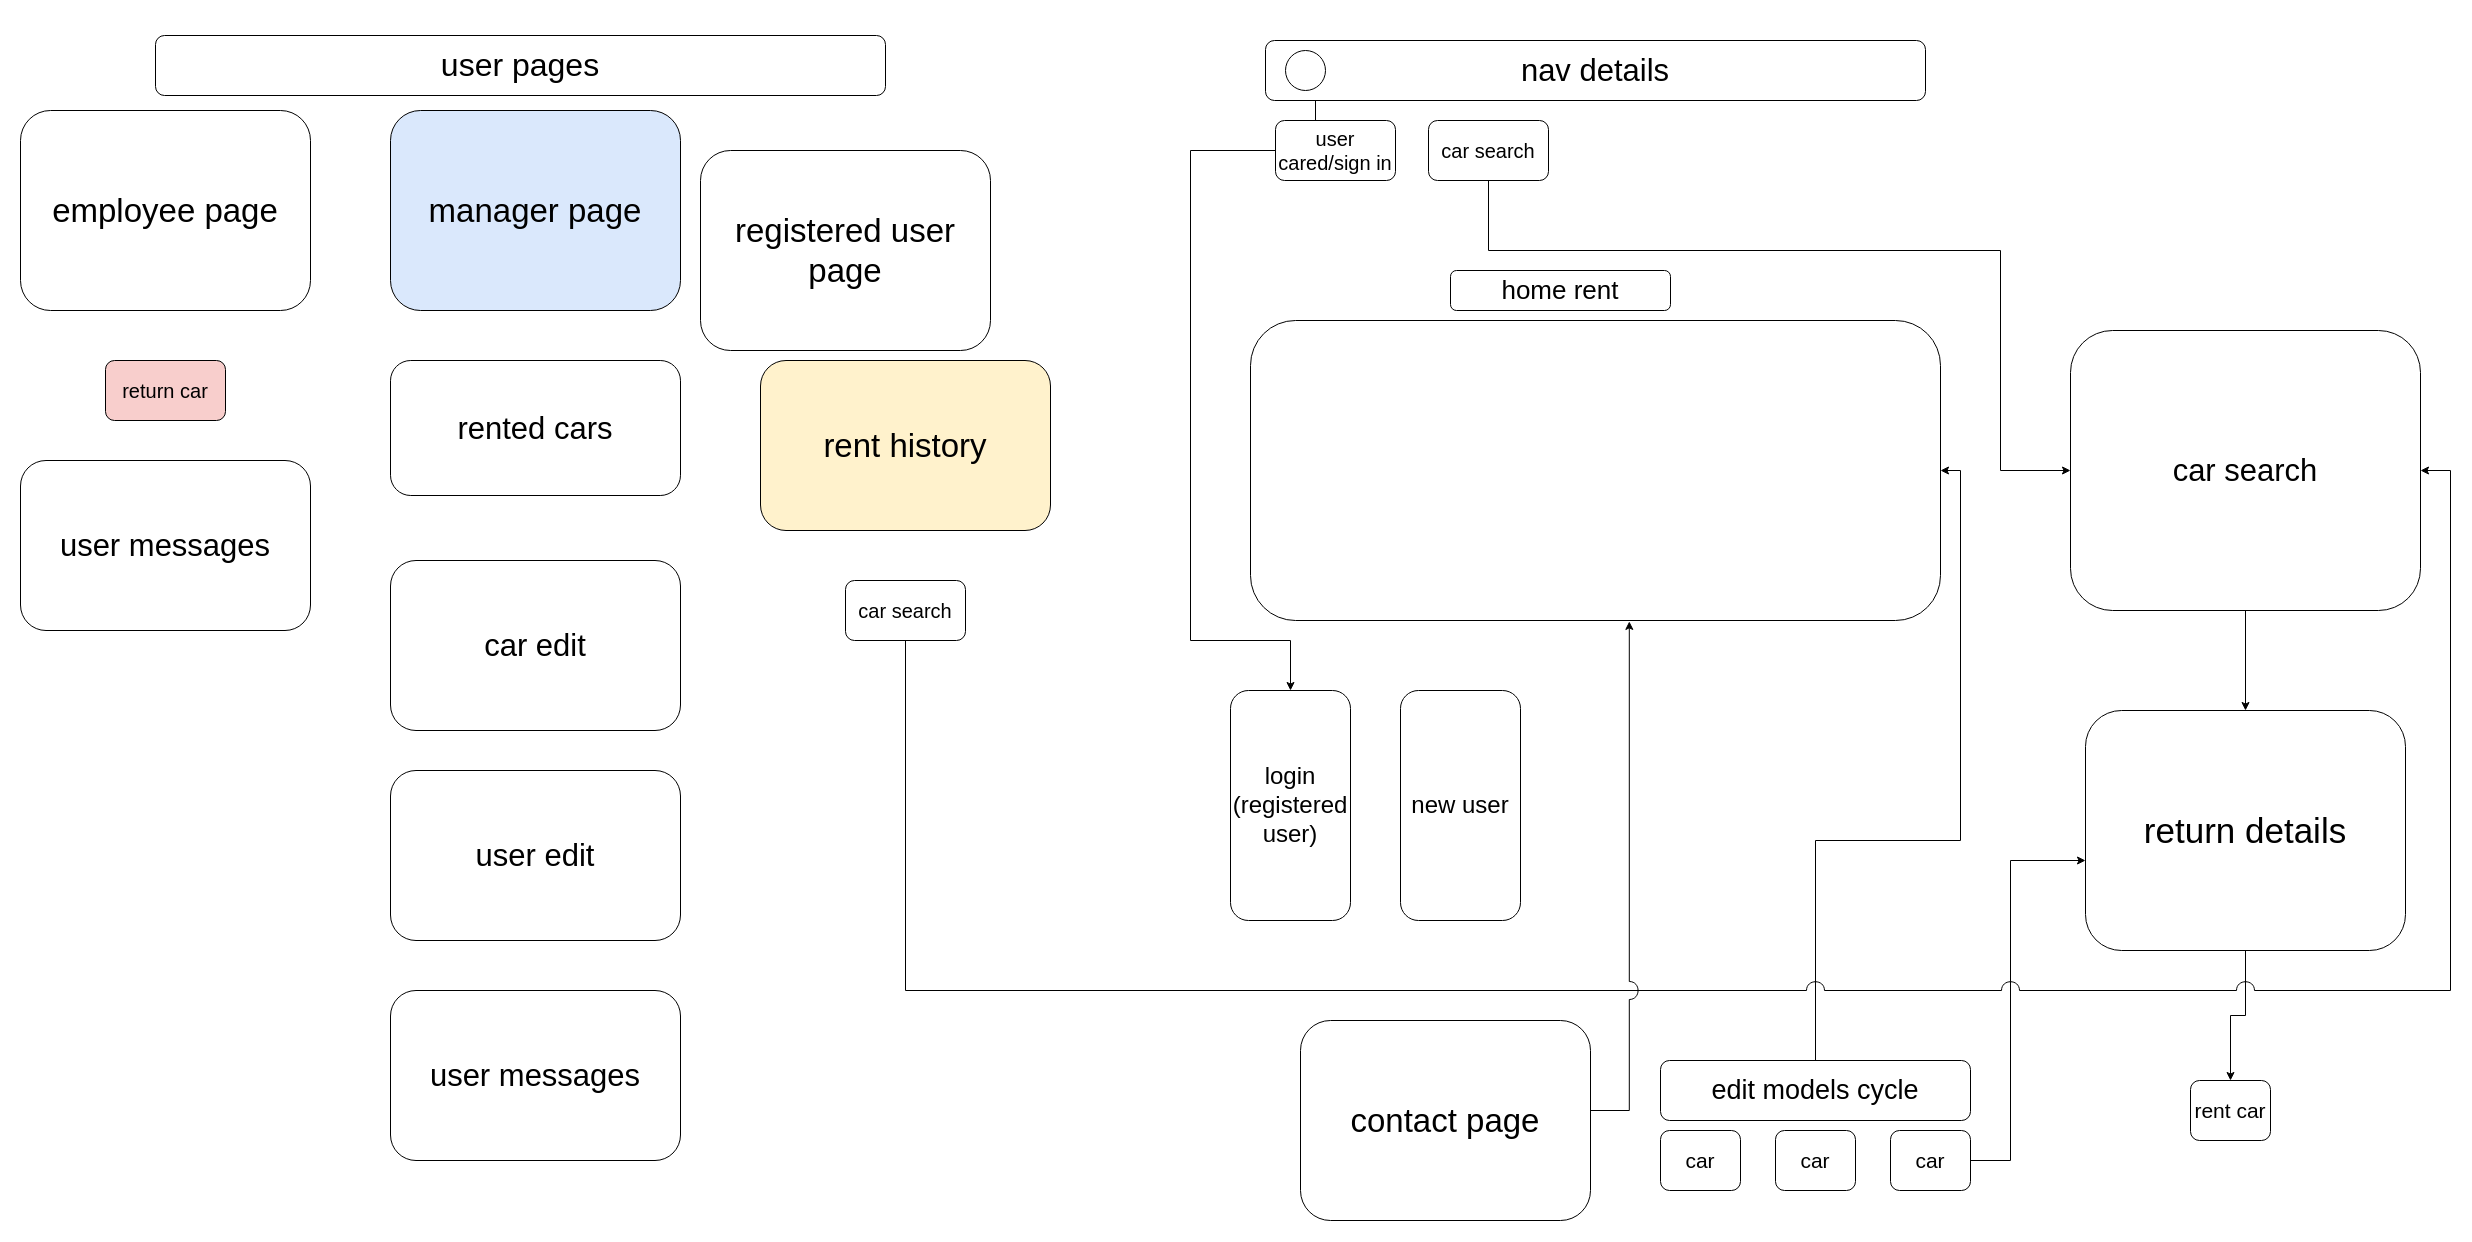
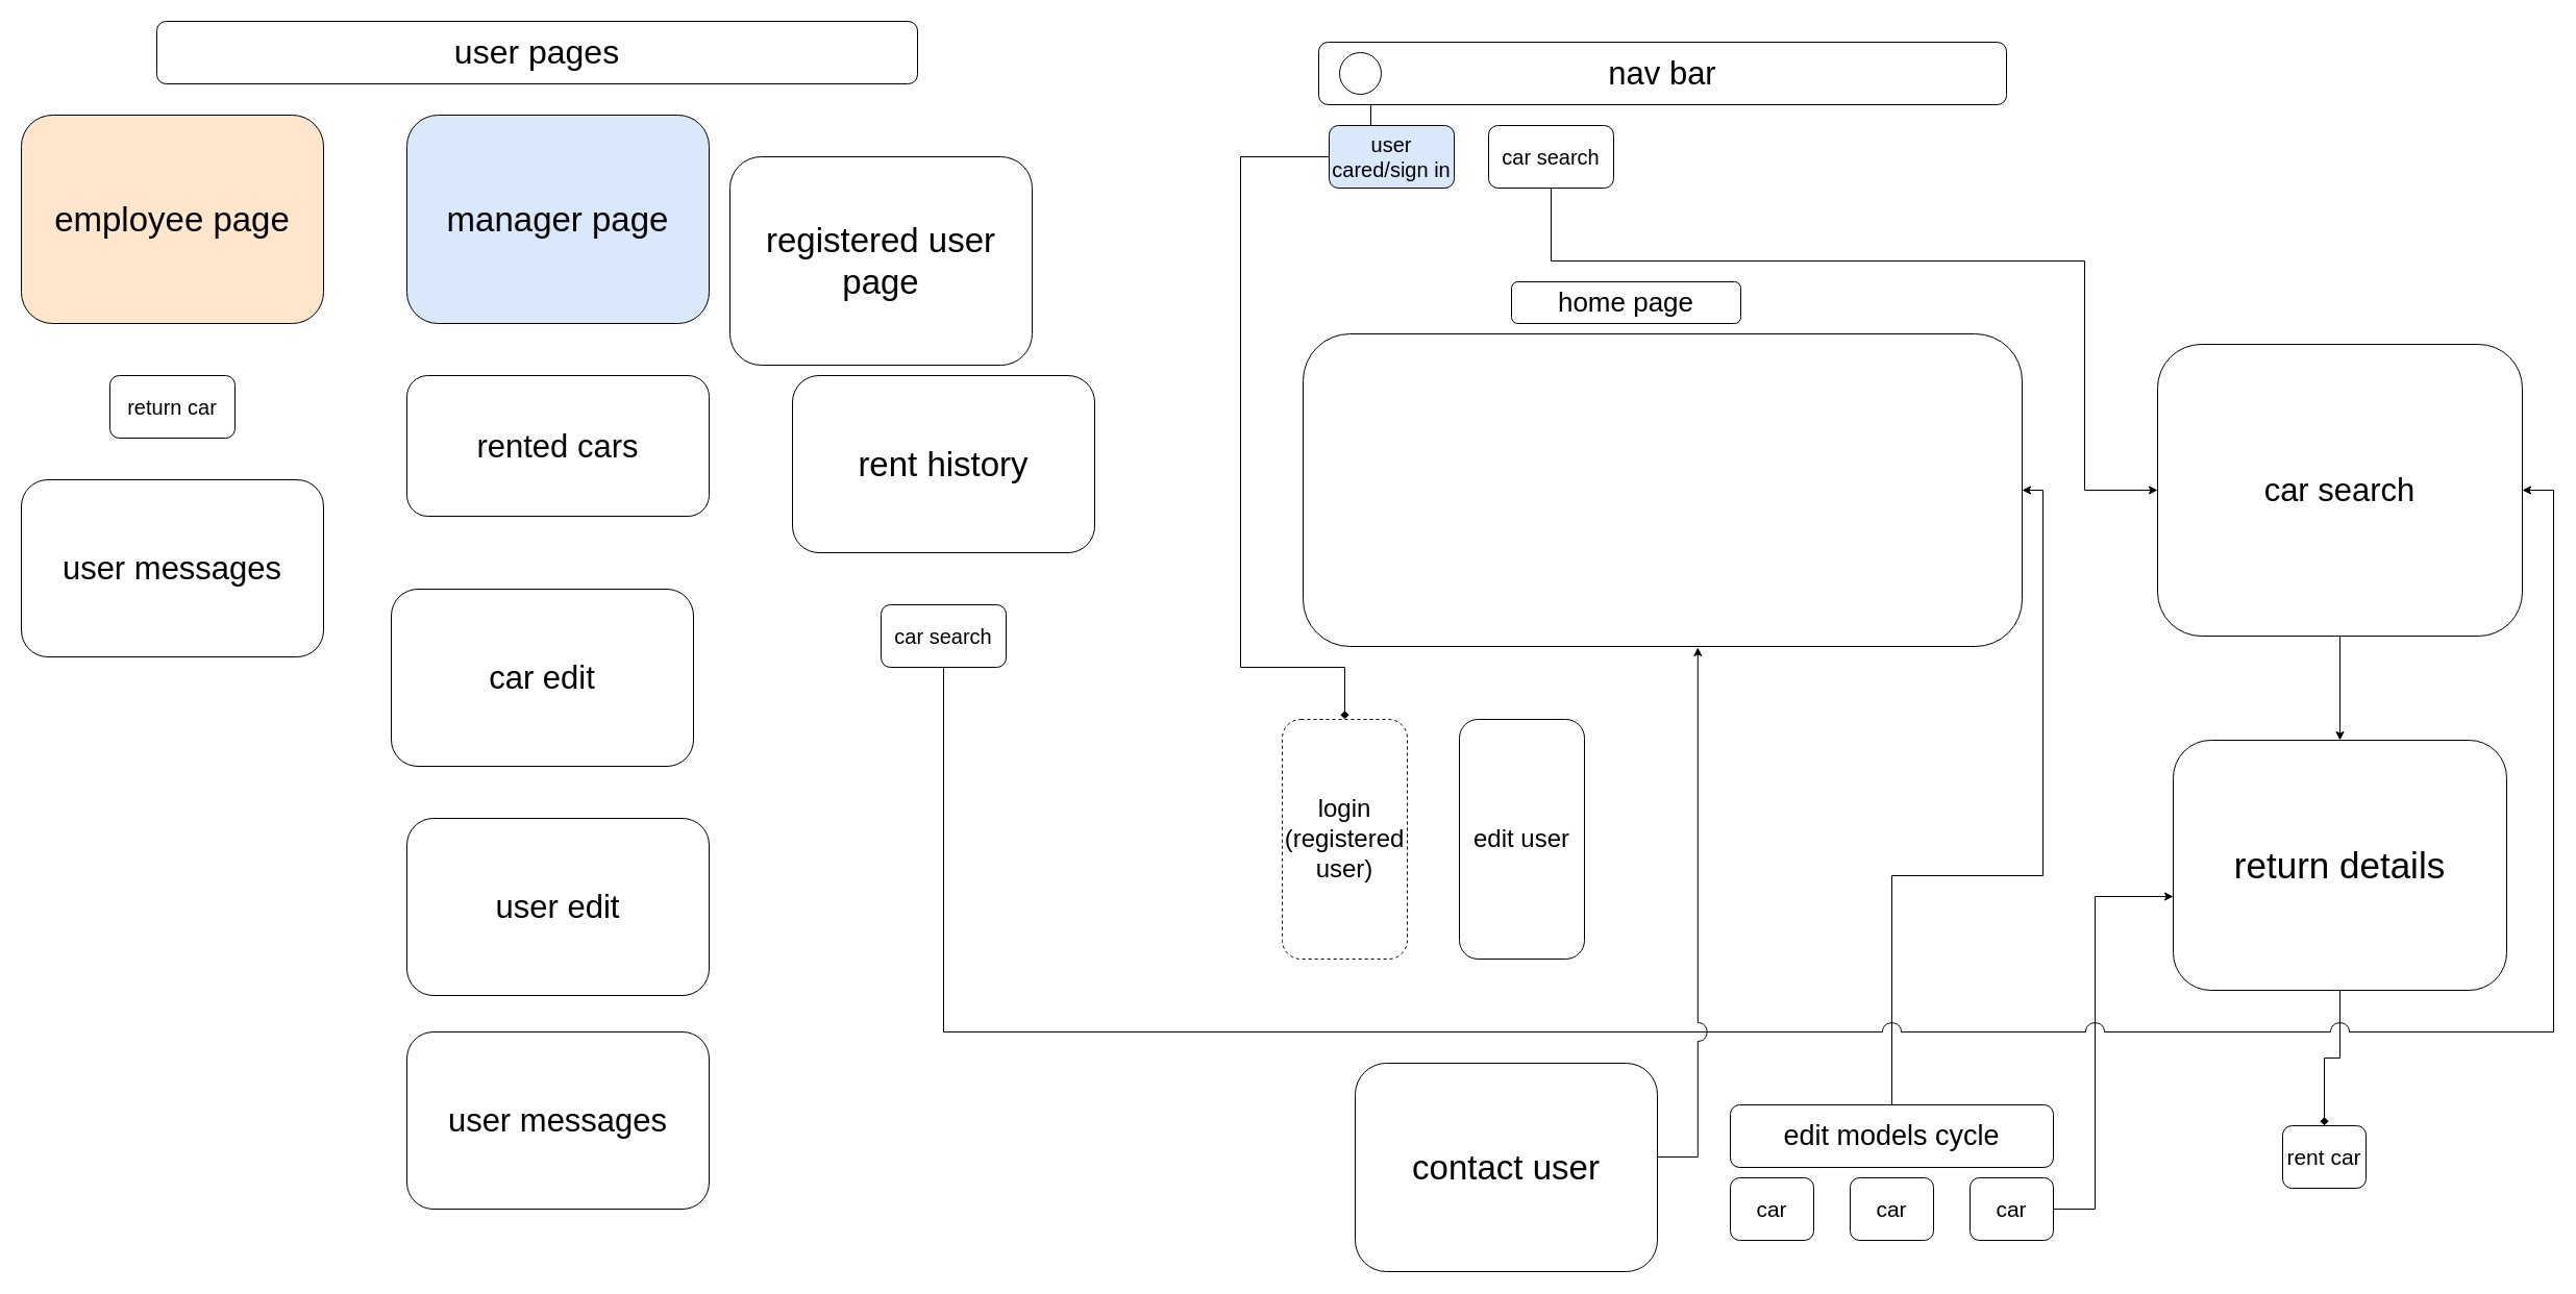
  <mxCell id="0" />
  <mxCell id="1" parent="0" />
  <mxCell id="2" value="" style="rounded=1;whiteSpace=wrap;html=1;align=center;" vertex="1" parent="1"><mxGeometry x="1250" y="320" width="690" height="300" as="geometry" /></mxCell>
- <mxCell id="3" value="&lt;font style=&quot;font-size: 24px&quot;&gt;login (registered user)&lt;/font&gt;" style="rounded=1;whiteSpace=wrap;html=1;" vertex="1" parent="1"><mxGeometry x="1230" y="690" width="120" height="230" as="geometry" /></mxCell>
- <mxCell id="4" value="&lt;font style=&quot;font-size: 24px&quot;&gt;new user&lt;/font&gt;" style="rounded=1;whiteSpace=wrap;html=1;" vertex="1" parent="1"><mxGeometry x="1400" y="690" width="120" height="230" as="geometry" /></mxCell>
+ <mxCell id="3" value="&lt;font style=&quot;font-size: 24px&quot;&gt;login (registered user)&lt;/font&gt;" style="rounded=1;whiteSpace=wrap;html=1;dashed=1;" vertex="1" parent="1"><mxGeometry x="1230" y="690" width="120" height="230" as="geometry" /></mxCell>
+ <mxCell id="4" value="&lt;font style=&quot;font-size: 24px&quot;&gt;edit user&lt;/font&gt;" style="rounded=1;whiteSpace=wrap;html=1;" vertex="1" parent="1"><mxGeometry x="1400" y="690" width="120" height="230" as="geometry" /></mxCell>
  <mxCell id="5" style="edgeStyle=orthogonalEdgeStyle;rounded=0;orthogonalLoop=1;jettySize=auto;html=1;entryX=0.069;entryY=0.989;entryDx=0;entryDy=0;entryPerimeter=0;" edge="1" parent="1" target="9"><mxGeometry relative="1" as="geometry"><mxPoint x="1315" y="120" as="sourcePoint" /><Array as="points"><mxPoint x="1315" y="90" /><mxPoint x="1311" y="90" /></Array></mxGeometry></mxCell>
- <mxCell id="6" style="edgeStyle=orthogonalEdgeStyle;rounded=0;jumpStyle=arc;jumpSize=18;orthogonalLoop=1;jettySize=auto;html=1;entryX=0.5;entryY=0;entryDx=0;entryDy=0;" edge="1" parent="1" source="7" target="3"><mxGeometry relative="1" as="geometry"><Array as="points"><mxPoint x="1190" y="150" /><mxPoint x="1190" y="640" /><mxPoint x="1290" y="640" /></Array></mxGeometry></mxCell>
- <mxCell id="7" value="&lt;font style=&quot;font-size: 20px&quot;&gt;user cared/sign in&lt;/font&gt;" style="rounded=1;whiteSpace=wrap;html=1;" vertex="1" parent="1"><mxGeometry x="1275" y="120" width="120" height="60" as="geometry" /></mxCell>
- <mxCell id="8" value="&lt;font style=&quot;font-size: 26px&quot;&gt;home rent&lt;/font&gt;" style="rounded=1;whiteSpace=wrap;html=1;" vertex="1" parent="1"><mxGeometry x="1450" y="270" width="220" height="40" as="geometry" /></mxCell>
- <mxCell id="9" value="&lt;font style=&quot;font-size: 31px&quot;&gt;nav details&lt;/font&gt;" style="rounded=1;whiteSpace=wrap;html=1;" vertex="1" parent="1"><mxGeometry x="1265" y="40" width="660" height="60" as="geometry" /></mxCell>
+ <mxCell id="6" style="edgeStyle=orthogonalEdgeStyle;rounded=0;jumpStyle=arc;jumpSize=18;orthogonalLoop=1;jettySize=auto;html=1;entryX=0.5;entryY=0;entryDx=0;entryDy=0;endArrow=diamond;" edge="1" parent="1" source="7" target="3"><mxGeometry relative="1" as="geometry"><Array as="points"><mxPoint x="1190" y="150" /><mxPoint x="1190" y="640" /><mxPoint x="1290" y="640" /></Array></mxGeometry></mxCell>
+ <mxCell id="7" value="&lt;font style=&quot;font-size: 20px&quot;&gt;user cared/sign in&lt;/font&gt;" style="rounded=1;whiteSpace=wrap;html=1;fillColor=#dae8fc;" vertex="1" parent="1"><mxGeometry x="1275" y="120" width="120" height="60" as="geometry" /></mxCell>
+ <mxCell id="8" value="&lt;font style=&quot;font-size: 26px&quot;&gt;home page&lt;/font&gt;" style="rounded=1;whiteSpace=wrap;html=1;" vertex="1" parent="1"><mxGeometry x="1450" y="270" width="220" height="40" as="geometry" /></mxCell>
+ <mxCell id="9" value="&lt;font style=&quot;font-size: 31px&quot;&gt;nav bar&lt;/font&gt;" style="rounded=1;whiteSpace=wrap;html=1;" vertex="1" parent="1"><mxGeometry x="1265" y="40" width="660" height="60" as="geometry" /></mxCell>
  <mxCell id="10" style="edgeStyle=orthogonalEdgeStyle;rounded=0;orthogonalLoop=1;jettySize=auto;html=1;entryX=1;entryY=0.5;entryDx=0;entryDy=0;" edge="1" parent="1" source="11" target="2"><mxGeometry relative="1" as="geometry" /></mxCell>
  <mxCell id="11" value="&lt;font style=&quot;font-size: 27px&quot;&gt;edit models cycle&lt;/font&gt;" style="rounded=1;whiteSpace=wrap;html=1;" vertex="1" parent="1"><mxGeometry x="1660" y="1060" width="310" height="60" as="geometry" /></mxCell>
  <mxCell id="12" value="&lt;font style=&quot;font-size: 21px&quot;&gt;car&lt;/font&gt;" style="rounded=1;whiteSpace=wrap;html=1;" vertex="1" parent="1"><mxGeometry x="1660" y="1130" width="80" height="60" as="geometry" /></mxCell>
  <mxCell id="13" value="&lt;font style=&quot;font-size: 21px&quot;&gt;car&lt;/font&gt;" style="rounded=1;whiteSpace=wrap;html=1;" vertex="1" parent="1"><mxGeometry x="1775" y="1130" width="80" height="60" as="geometry" /></mxCell>
  <mxCell id="14" style="edgeStyle=orthogonalEdgeStyle;rounded=0;orthogonalLoop=1;jettySize=auto;html=1;" edge="1" parent="1" source="15" target="22"><mxGeometry relative="1" as="geometry"><Array as="points"><mxPoint x="2010" y="1160" /><mxPoint x="2010" y="860" /></Array></mxGeometry></mxCell>
  <mxCell id="15" value="&lt;font style=&quot;font-size: 21px&quot;&gt;car&lt;/font&gt;" style="rounded=1;whiteSpace=wrap;html=1;" vertex="1" parent="1"><mxGeometry x="1890" y="1130" width="80" height="60" as="geometry" /></mxCell>
  <mxCell id="16" value="" style="ellipse;whiteSpace=wrap;html=1;aspect=fixed;" vertex="1" parent="1"><mxGeometry x="1285" y="50" width="40" height="40" as="geometry" /></mxCell>
  <mxCell id="17" style="edgeStyle=orthogonalEdgeStyle;rounded=0;orthogonalLoop=1;jettySize=auto;html=1;entryX=0;entryY=0.5;entryDx=0;entryDy=0;" edge="1" parent="1" source="18" target="20"><mxGeometry relative="1" as="geometry"><Array as="points"><mxPoint x="1488" y="250" /><mxPoint x="2000" y="250" /><mxPoint x="2000" y="470" /></Array></mxGeometry></mxCell>
  <mxCell id="18" value="&lt;font style=&quot;font-size: 20px&quot;&gt;car search&lt;/font&gt;" style="rounded=1;whiteSpace=wrap;html=1;" vertex="1" parent="1"><mxGeometry x="1428" y="120" width="120" height="60" as="geometry" /></mxCell>
  <mxCell id="19" style="edgeStyle=orthogonalEdgeStyle;rounded=0;orthogonalLoop=1;jettySize=auto;html=1;" edge="1" parent="1" source="20" target="22"><mxGeometry relative="1" as="geometry" /></mxCell>
  <mxCell id="20" value="&lt;font style=&quot;font-size: 31px&quot;&gt;car search&lt;/font&gt;" style="rounded=1;whiteSpace=wrap;html=1;" vertex="1" parent="1"><mxGeometry x="2070" y="330" width="350" height="280" as="geometry" /></mxCell>
- <mxCell id="21" style="edgeStyle=orthogonalEdgeStyle;rounded=0;orthogonalLoop=1;jettySize=auto;html=1;jumpStyle=arc;" edge="1" parent="1" source="22" target="29"><mxGeometry relative="1" as="geometry" /></mxCell>
+ <mxCell id="21" style="edgeStyle=orthogonalEdgeStyle;rounded=0;orthogonalLoop=1;jettySize=auto;html=1;jumpStyle=arc;endArrow=diamond;" edge="1" parent="1" source="22" target="29"><mxGeometry relative="1" as="geometry" /></mxCell>
  <mxCell id="22" value="&lt;font style=&quot;font-size: 35px&quot;&gt;return details&lt;/font&gt;" style="rounded=1;whiteSpace=wrap;html=1;" vertex="1" parent="1"><mxGeometry x="2085" y="710" width="320" height="240" as="geometry" /></mxCell>
  <mxCell id="23" value="&lt;font style=&quot;font-size: 33px&quot;&gt;registered user page&lt;/font&gt;" style="rounded=1;whiteSpace=wrap;html=1;" vertex="1" parent="1"><mxGeometry x="700" y="150" width="290" height="200" as="geometry" /></mxCell>
  <mxCell id="24" value="&lt;font style=&quot;font-size: 33px&quot;&gt;manager page&lt;/font&gt;" style="rounded=1;whiteSpace=wrap;html=1;fillColor=#dae8fc;" vertex="1" parent="1"><mxGeometry x="390" y="110" width="290" height="200" as="geometry" /></mxCell>
- <mxCell id="25" value="&lt;font style=&quot;font-size: 33px&quot;&gt;employee page&lt;/font&gt;" style="rounded=1;whiteSpace=wrap;html=1;" vertex="1" parent="1"><mxGeometry x="20" y="110" width="290" height="200" as="geometry" /></mxCell>
- <mxCell id="26" value="&lt;font style=&quot;font-size: 33px&quot;&gt;rent history&lt;/font&gt;" style="rounded=1;whiteSpace=wrap;html=1;fillColor=#fff2cc;" vertex="1" parent="1"><mxGeometry x="760" y="360" width="290" height="170" as="geometry" /></mxCell>
+ <mxCell id="25" value="&lt;font style=&quot;font-size: 33px&quot;&gt;employee page&lt;/font&gt;" style="rounded=1;whiteSpace=wrap;html=1;fillColor=#ffe6cc;" vertex="1" parent="1"><mxGeometry x="20" y="110" width="290" height="200" as="geometry" /></mxCell>
+ <mxCell id="26" value="&lt;font style=&quot;font-size: 33px&quot;&gt;rent history&lt;/font&gt;" style="rounded=1;whiteSpace=wrap;html=1;" vertex="1" parent="1"><mxGeometry x="760" y="360" width="290" height="170" as="geometry" /></mxCell>
  <mxCell id="27" style="edgeStyle=orthogonalEdgeStyle;rounded=0;orthogonalLoop=1;jettySize=auto;html=1;entryX=1;entryY=0.5;entryDx=0;entryDy=0;jumpStyle=arc;jumpSize=18;" edge="1" parent="1" source="28" target="20"><mxGeometry relative="1" as="geometry"><Array as="points"><mxPoint x="905" y="990" /><mxPoint x="2450" y="990" /><mxPoint x="2450" y="470" /></Array></mxGeometry></mxCell>
  <mxCell id="28" value="&lt;font style=&quot;font-size: 20px&quot;&gt;car search&lt;/font&gt;" style="rounded=1;whiteSpace=wrap;html=1;" vertex="1" parent="1"><mxGeometry x="845" y="580" width="120" height="60" as="geometry" /></mxCell>
  <mxCell id="29" value="&lt;font style=&quot;font-size: 21px&quot;&gt;rent car&lt;/font&gt;" style="rounded=1;whiteSpace=wrap;html=1;" vertex="1" parent="1"><mxGeometry x="2190" y="1080" width="80" height="60" as="geometry" /></mxCell>
- <mxCell id="30" value="&lt;font style=&quot;font-size: 32px&quot;&gt;user pages&lt;/font&gt;" style="rounded=1;whiteSpace=wrap;html=1;" vertex="1" parent="1"><mxGeometry x="155" y="35" width="730" height="60" as="geometry" /></mxCell>
- <mxCell id="31" value="&lt;font style=&quot;font-size: 20px&quot;&gt;return car&lt;/font&gt;" style="rounded=1;whiteSpace=wrap;html=1;fillColor=#f8cecc;" vertex="1" parent="1"><mxGeometry x="105" y="360" width="120" height="60" as="geometry" /></mxCell>
+ <mxCell id="30" value="&lt;font style=&quot;font-size: 32px&quot;&gt;user pages&lt;/font&gt;" style="rounded=1;whiteSpace=wrap;html=1;" vertex="1" parent="1"><mxGeometry x="150" y="20" width="730" height="60" as="geometry" /></mxCell>
+ <mxCell id="31" value="&lt;font style=&quot;font-size: 20px&quot;&gt;return car&lt;/font&gt;" style="rounded=1;whiteSpace=wrap;html=1;" vertex="1" parent="1"><mxGeometry x="105" y="360" width="120" height="60" as="geometry" /></mxCell>
  <mxCell id="32" value="&lt;font style=&quot;font-size: 31px&quot;&gt;rented cars&lt;/font&gt;" style="rounded=1;whiteSpace=wrap;html=1;" vertex="1" parent="1"><mxGeometry x="390" y="360" width="290" height="135" as="geometry" /></mxCell>
- <mxCell id="33" value="&lt;font style=&quot;font-size: 31px&quot;&gt;car edit&lt;/font&gt;" style="rounded=1;whiteSpace=wrap;html=1;" vertex="1" parent="1"><mxGeometry x="390" y="560" width="290" height="170" as="geometry" /></mxCell>
- <mxCell id="34" value="&lt;font style=&quot;font-size: 31px&quot;&gt;user edit&lt;/font&gt;" style="rounded=1;whiteSpace=wrap;html=1;" vertex="1" parent="1"><mxGeometry x="390" y="770" width="290" height="170" as="geometry" /></mxCell>
+ <mxCell id="33" value="&lt;font style=&quot;font-size: 31px&quot;&gt;car edit&lt;/font&gt;" style="rounded=1;whiteSpace=wrap;html=1;" vertex="1" parent="1"><mxGeometry x="375" y="565" width="290" height="170" as="geometry" /></mxCell>
+ <mxCell id="34" value="&lt;font style=&quot;font-size: 31px&quot;&gt;user edit&lt;/font&gt;" style="rounded=1;whiteSpace=wrap;html=1;" vertex="1" parent="1"><mxGeometry x="390" y="785" width="290" height="170" as="geometry" /></mxCell>
  <mxCell id="35" style="edgeStyle=orthogonalEdgeStyle;rounded=0;jumpStyle=arc;jumpSize=18;orthogonalLoop=1;jettySize=auto;html=1;entryX=0.549;entryY=1.003;entryDx=0;entryDy=0;entryPerimeter=0;" edge="1" parent="1" source="36" target="2"><mxGeometry relative="1" as="geometry"><Array as="points"><mxPoint x="1629" y="1110" /></Array></mxGeometry></mxCell>
- <mxCell id="36" value="&lt;font style=&quot;font-size: 33px&quot;&gt;contact page&lt;/font&gt;" style="rounded=1;whiteSpace=wrap;html=1;" vertex="1" parent="1"><mxGeometry x="1300" y="1020" width="290" height="200" as="geometry" /></mxCell>
+ <mxCell id="36" value="&lt;font style=&quot;font-size: 33px&quot;&gt;contact user&lt;/font&gt;" style="rounded=1;whiteSpace=wrap;html=1;" vertex="1" parent="1"><mxGeometry x="1300" y="1020" width="290" height="200" as="geometry" /></mxCell>
  <mxCell id="37" value="&lt;font style=&quot;font-size: 31px&quot;&gt;user messages&lt;/font&gt;" style="rounded=1;whiteSpace=wrap;html=1;" vertex="1" parent="1"><mxGeometry x="20" y="460" width="290" height="170" as="geometry" /></mxCell>
  <mxCell id="38" value="&lt;font style=&quot;font-size: 31px&quot;&gt;user messages&lt;/font&gt;" style="rounded=1;whiteSpace=wrap;html=1;" vertex="1" parent="1"><mxGeometry x="390" y="990" width="290" height="170" as="geometry" /></mxCell>
